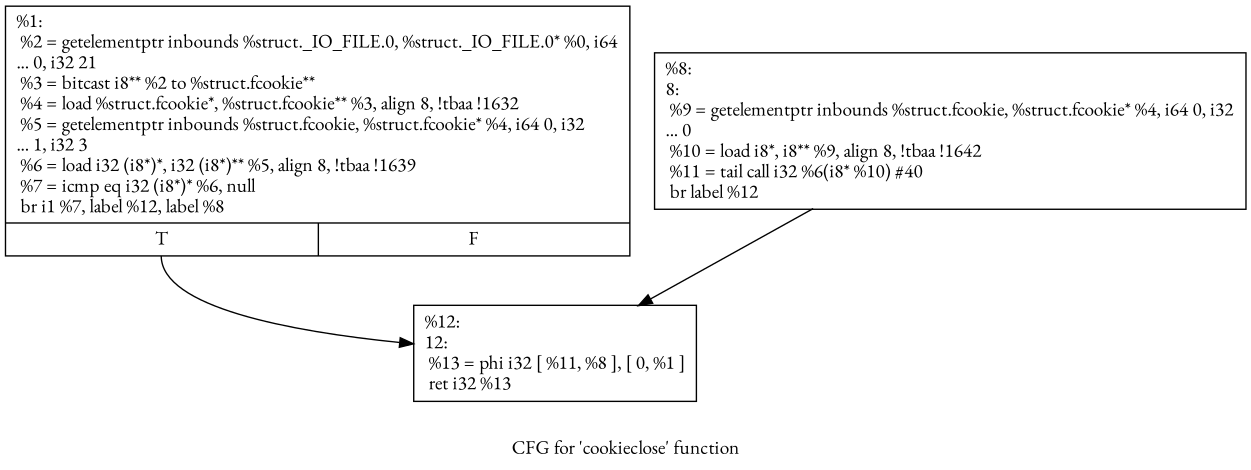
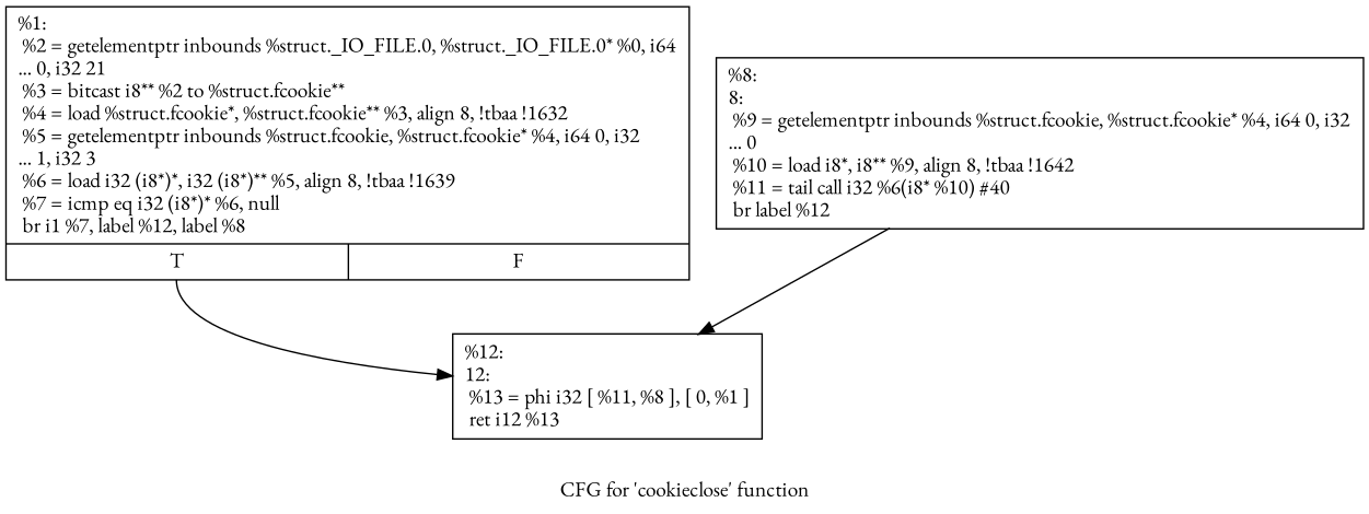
  digraph {
    fontname="EB Garamond"
    label="CFG for 'cookieclose' function"
    node [fontname="EB Garamond" shape=record]
    edge [fontname="EB Garamond"]
    n1 [label="{%1:\l  %2 = getelementptr inbounds %struct._IO_FILE.0, %struct._IO_FILE.0* %0, i64\l... 0, i32 21\l  %3 = bitcast i8** %2 to %struct.fcookie**\l  %4 = load %struct.fcookie*, %struct.fcookie** %3, align 8, !tbaa !1632\l  %5 = getelementptr inbounds %struct.fcookie, %struct.fcookie* %4, i64 0, i32\l... 1, i32 3\l  %6 = load i32 (i8*)*, i32 (i8*)** %5, align 8, !tbaa !1639\l  %7 = icmp eq i32 (i8*)* %6, null\l  br i1 %7, label %12, label %8\l|{<s0>T|<s1>F}}"]
-   n2 [label="{%12:\l12:                                               \l  %13 = phi i32 [ %11, %8 ], [ 0, %1 ]\l  ret i32 %13\l}"]
+   n2 [label="{%12:\l12:                                               \l  %13 = phi i32 [ %11, %8 ], [ 0, %1 ]\l  ret i12 %13\l}"]
    n3 [label="{%8:\l8:                                                \l  %9 = getelementptr inbounds %struct.fcookie, %struct.fcookie* %4, i64 0, i32\l... 0\l  %10 = load i8*, i8** %9, align 8, !tbaa !1642\l  %11 = tail call i32 %6(i8* %10) #40\l  br label %12\l}"]
    n1 -> n2 [tailport=s0]
    n3 -> n2
  }
